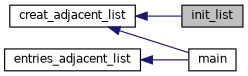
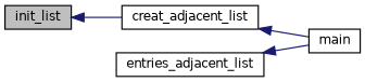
  digraph {
    rankdir=LR
    node [color=black fillcolor=white fontname=Helvetica fontsize=10 shape=record style=filled]
    edge [color=midnightblue dir=back fontname=Helvetica fontsize=10 labelfontname=Helvetica labelfontsize=10 style=solid]
    n1 [fillcolor=grey75 fontcolor=black height=0.2 label=init_list width=0.4]
    n2 [height=0.2 label=creat_adjacent_list width=0.4]
    n3 [height=0.2 label=main width=0.4]
    n4 [height=0.2 label=entries_adjacent_list width=0.4]
-   n2 -> n1
+   n1 -> n2
    n2 -> n3
    n4 -> n3
  }
